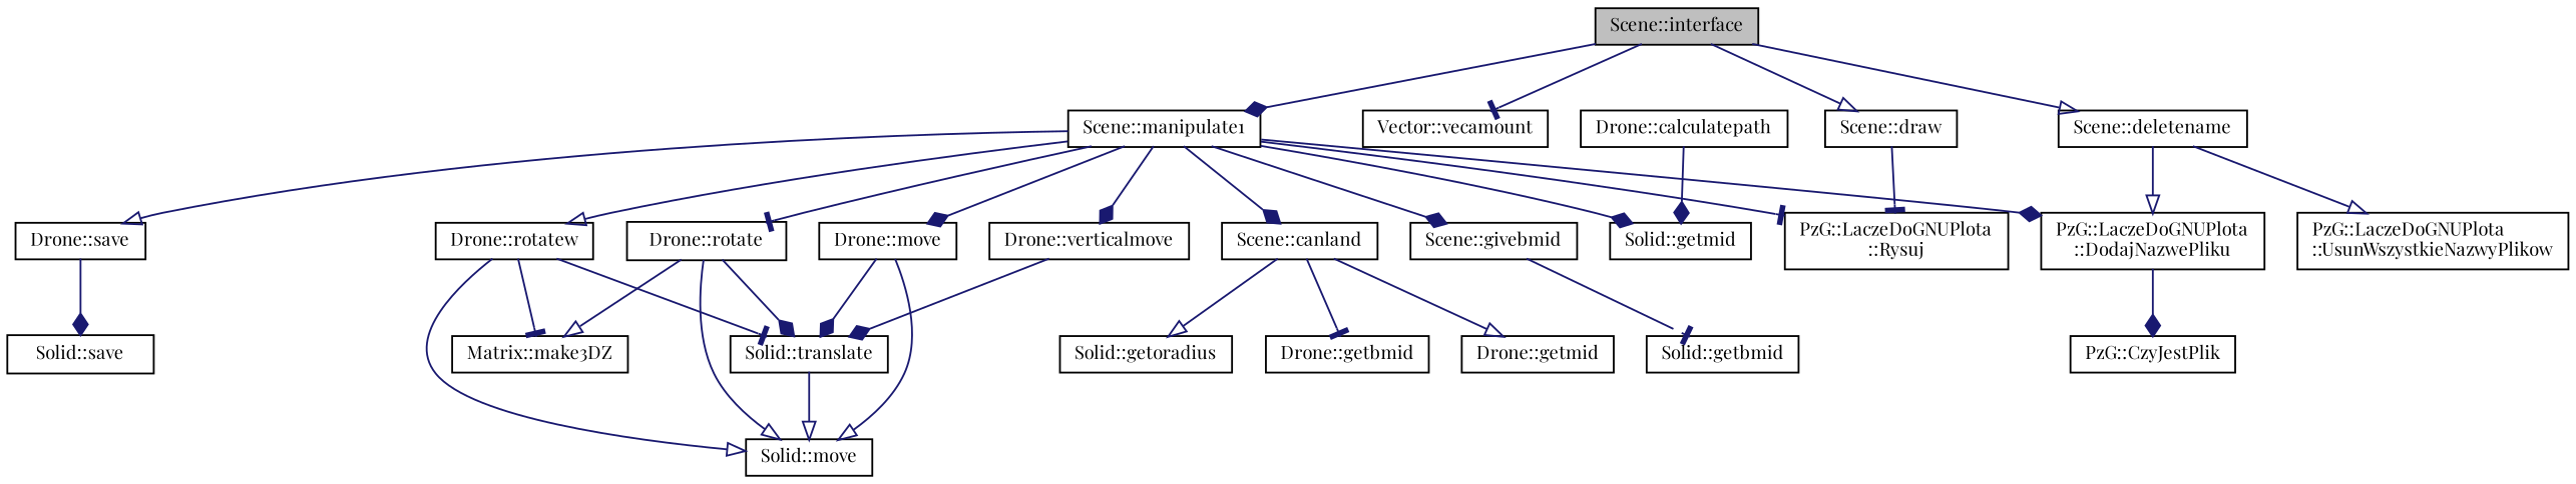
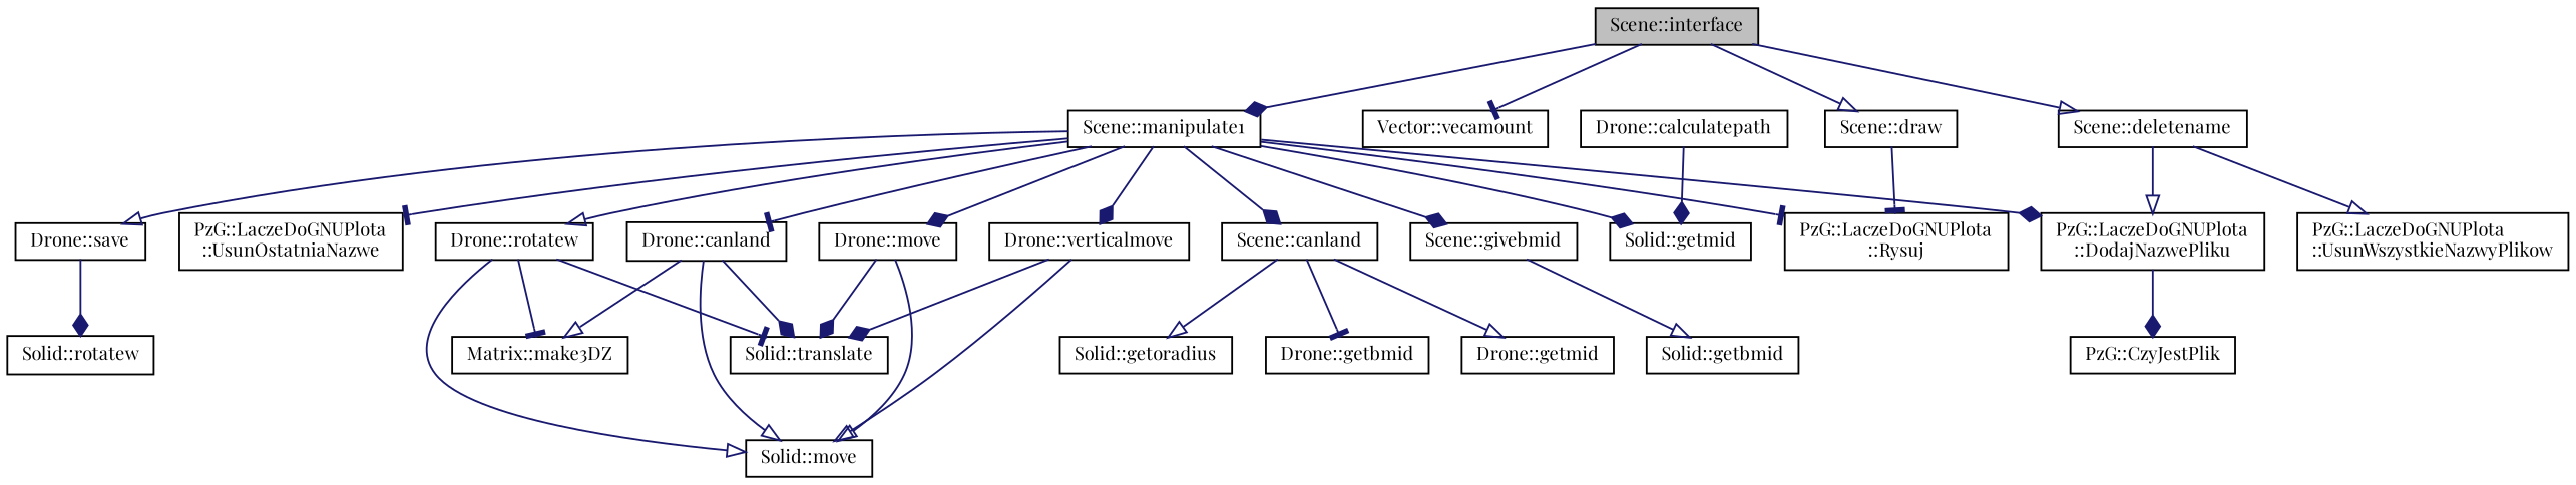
  digraph {
    fontname="Playfair Display"
    rankdir=TB
    node [color=black fillcolor=white fontname="Playfair Display" fontsize=10 shape=record style=filled]
    edge [arrowhead=onormal color=midnightblue fontname="Playfair Display" fontsize=10 labelfontname=Helvetica labelfontsize=10 style=solid]
    n1 [fillcolor=grey75 fontcolor=black height=0.2 label="Scene::interface" width=0.4]
    n2 [height=0.2 label="Scene::deletename" width=0.4]
    n3 [height=0.2 label="Scene::draw" width=0.4]
    n4 [height=0.2 label="Scene::manipulate1" width=0.4]
    n5 [height=0.2 label="Vector::vecamount" width=0.4]
    n6 [height=0.2 label="PzG::LaczeDoGNUPlota\l::DodajNazwePliku" width=0.4]
    n7 [height=0.2 label="PzG::LaczeDoGNUPlota\l::UsunWszystkieNazwyPlikow" width=0.4]
    n8 [height=0.2 label="PzG::LaczeDoGNUPlota\l::Rysuj" width=0.4]
    n9 [height=0.2 label="Solid::getmid" width=0.4]
    n10 [height=0.2 label="Scene::canland" width=0.4]
    n11 [height=0.2 label="Scene::givebmid" width=0.4]
    n12 [height=0.2 label="Drone::move" width=0.4]
-   n13 [height=0.2 label="Drone::rotate" width=0.4]
+   n13 [height=0.2 label="Drone::canland" width=0.4]
    n14 [height=0.2 label="Drone::rotatew" width=0.4]
    n15 [height=0.2 label="Drone::save" width=0.4]
+   n16 [height=0.2 label="PzG::LaczeDoGNUPlota\l::UsunOstatniaNazwe" width=0.4]
    n17 [height=0.2 label="Drone::verticalmove" width=0.4]
    n18 [height=0.2 label="PzG::CzyJestPlik" width=0.4]
    n19 [height=0.2 label="Drone::calculatepath" width=0.4]
    n20 [height=0.2 label="Drone::getbmid" width=0.4]
    n21 [height=0.2 label="Drone::getmid" width=0.4]
    n22 [height=0.2 label="Solid::getoradius" width=0.4]
    n23 [height=0.2 label="Solid::getbmid" width=0.4]
    n24 [height=0.2 label="Solid::move" width=0.4]
    n25 [height=0.2 label="Solid::translate" width=0.4]
    n26 [height=0.2 label="Matrix::make3DZ" width=0.4]
-   n27 [height=0.2 label="Solid::save" width=0.4]
+   n27 [height=0.2 label="Solid::rotatew" width=0.4]
    n1 -> n2
    n1 -> n3
    n1 -> n4 [arrowhead=diamond]
    n1 -> n5 [arrowhead=tee]
    n2 -> n6
    n2 -> n7
    n3 -> n8 [arrowhead=tee]
    n4 -> n6 [arrowhead=diamond]
    n4 -> n8 [arrowhead=tee]
    n4 -> n9 [arrowhead=diamond]
    n4 -> n10 [arrowhead=diamond]
    n4 -> n11 [arrowhead=diamond]
    n4 -> n12 [arrowhead=diamond]
    n4 -> n13 [arrowhead=tee]
    n4 -> n14
    n4 -> n15
+   n4 -> n16 [arrowhead=tee]
    n4 -> n17 [arrowhead=diamond]
    n6 -> n18 [arrowhead=diamond]
    n10 -> n20 [arrowhead=tee]
    n10 -> n21
    n10 -> n22
-   n11 -> n23 [arrowhead=tee]
+   n11 -> n23
    n12 -> n24
    n12 -> n25 [arrowhead=diamond]
    n13 -> n24
    n13 -> n25 [arrowhead=diamond]
    n13 -> n26
    n14 -> n24
    n14 -> n25 [arrowhead=tee]
    n14 -> n26 [arrowhead=tee]
    n15 -> n27 [arrowhead=diamond]
-   n25 -> n24
+   n17 -> n24
    n17 -> n25 [arrowhead=diamond]
    n19 -> n9 [arrowhead=diamond]
  }
